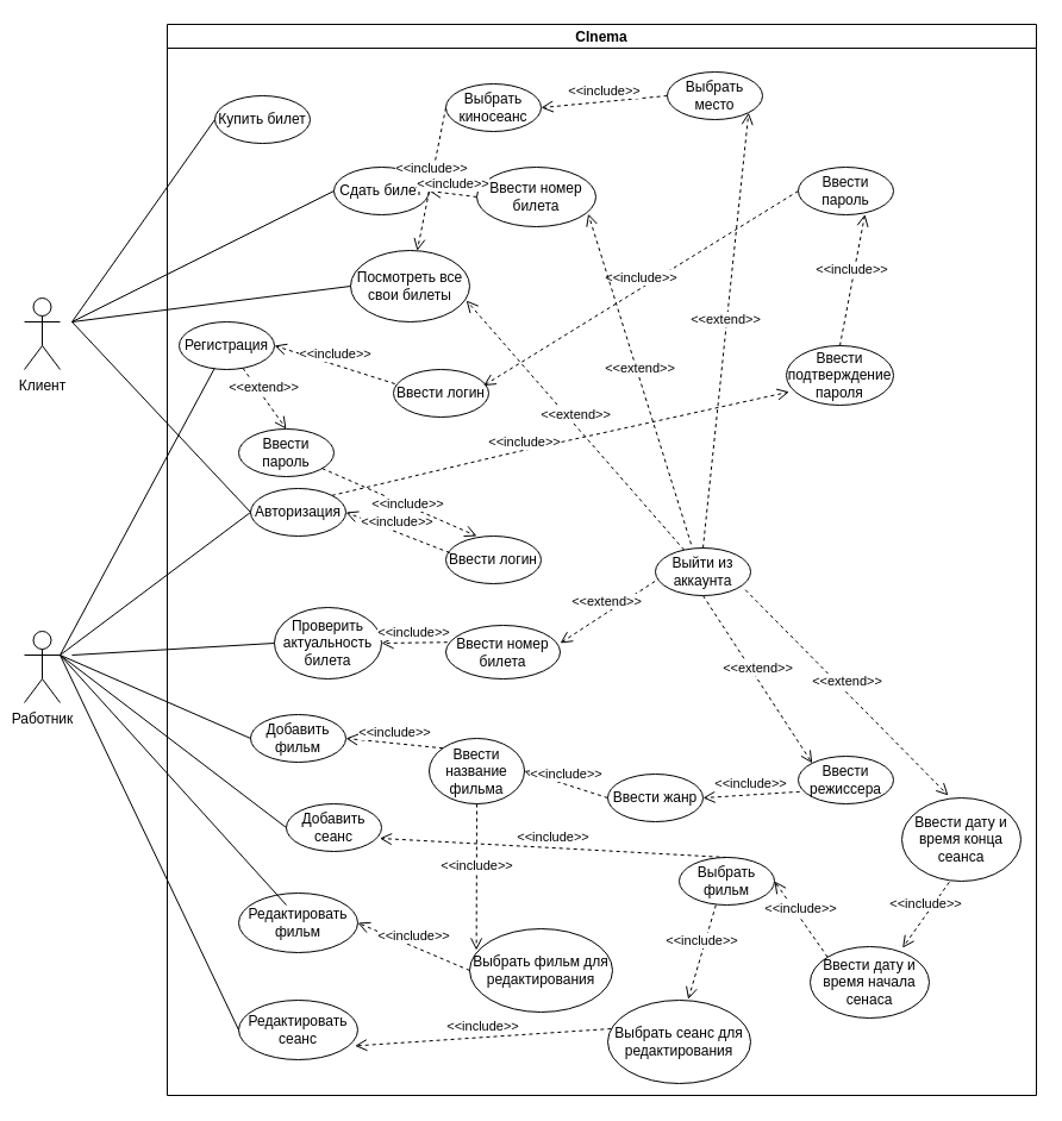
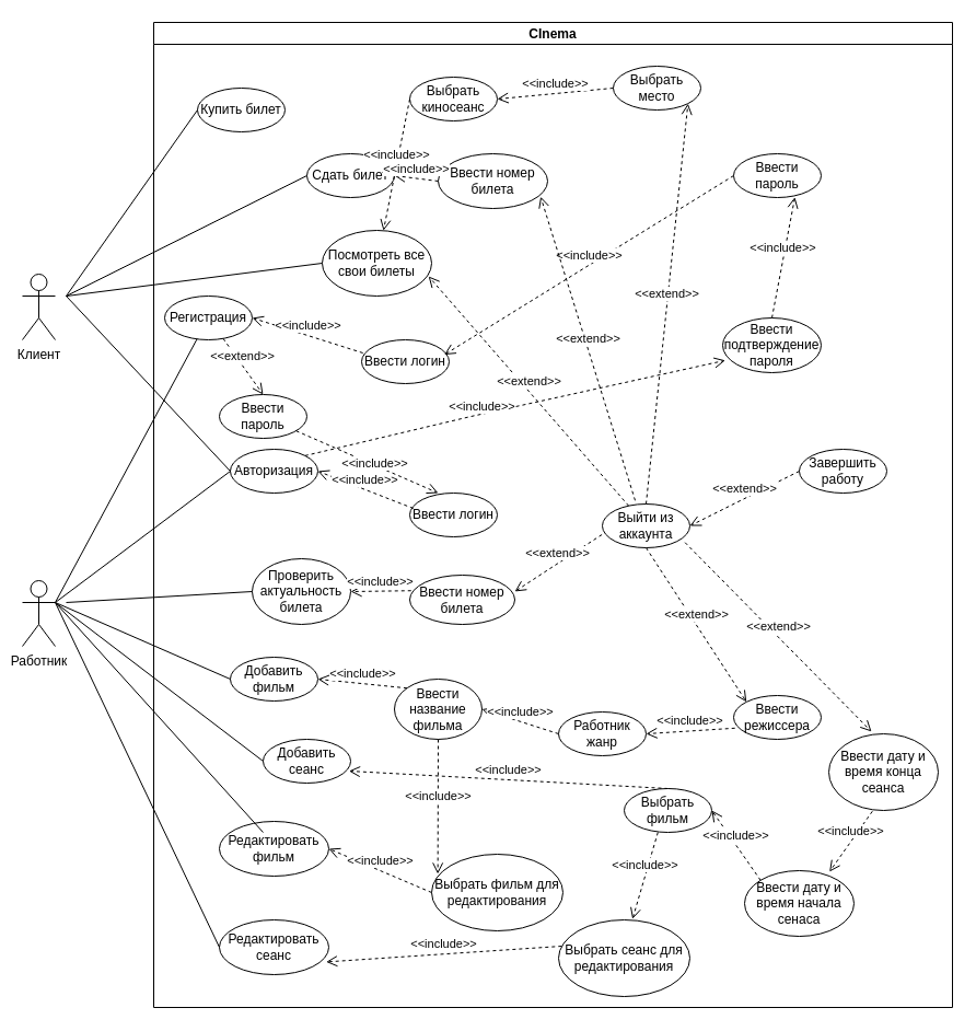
  <mxCell id="0" />
  <mxCell id="1" parent="0" />
  <mxCell id="2" value="CInema" style="swimlane;startSize=20;" vertex="1" parent="1"><mxGeometry x="140" y="20" width="730" height="900" as="geometry"><mxRectangle x="210" y="30" width="100" height="30" as="alternateBounds" /></mxGeometry></mxCell>
  <mxCell id="3" value="Выйти из аккаунта" style="ellipse;whiteSpace=wrap;html=1;" vertex="1" parent="2"><mxGeometry x="410" y="440" width="80" height="40" as="geometry" /></mxCell>
  <mxCell id="4" value="Авторизация" style="ellipse;whiteSpace=wrap;html=1;" vertex="1" parent="2"><mxGeometry x="70" y="390" width="80" height="40" as="geometry" /></mxCell>
  <mxCell id="5" value="Посмотреть все свои билеты" style="ellipse;whiteSpace=wrap;html=1;" vertex="1" parent="2"><mxGeometry x="154" y="190" width="100" height="60" as="geometry" /></mxCell>
  <mxCell id="6" value="Сдать билет" style="ellipse;whiteSpace=wrap;html=1;" vertex="1" parent="2"><mxGeometry x="140" y="120" width="80" height="40" as="geometry" /></mxCell>
  <mxCell id="7" value="Купить билет" style="ellipse;whiteSpace=wrap;html=1;" vertex="1" parent="2"><mxGeometry x="40" y="60" width="80" height="40" as="geometry" /></mxCell>
  <mxCell id="8" value="Выбрать киносеанс" style="ellipse;whiteSpace=wrap;html=1;" vertex="1" parent="2"><mxGeometry x="234" y="50" width="80" height="40" as="geometry" /></mxCell>
  <mxCell id="9" value="Ввести номер билета" style="ellipse;whiteSpace=wrap;html=1;" vertex="1" parent="2"><mxGeometry x="260" y="120" width="100" height="50" as="geometry" /></mxCell>
  <mxCell id="10" value="Выбрать место" style="ellipse;whiteSpace=wrap;html=1;" vertex="1" parent="2"><mxGeometry x="420" y="40" width="80" height="40" as="geometry" /></mxCell>
  <mxCell id="11" value="Регистрация" style="ellipse;whiteSpace=wrap;html=1;" vertex="1" parent="2"><mxGeometry x="10" y="250" width="80" height="40" as="geometry" /></mxCell>
+ <mxCell id="12" value="Завершить работу" style="ellipse;whiteSpace=wrap;html=1;" vertex="1" parent="2"><mxGeometry x="590" y="390" width="80" height="40" as="geometry" /></mxCell>
  <mxCell id="13" value="Добавить фильм" style="ellipse;whiteSpace=wrap;html=1;" vertex="1" parent="2"><mxGeometry x="70" y="580" width="80" height="40" as="geometry" /></mxCell>
  <mxCell id="14" value="Добавить сеанс" style="ellipse;whiteSpace=wrap;html=1;" vertex="1" parent="2"><mxGeometry x="100" y="655" width="80" height="40" as="geometry" /></mxCell>
  <mxCell id="15" value="Редактировать фильм" style="ellipse;whiteSpace=wrap;html=1;" vertex="1" parent="2"><mxGeometry x="60" y="730" width="100" height="50" as="geometry" /></mxCell>
  <mxCell id="16" value="Редактировать сеанс" style="ellipse;whiteSpace=wrap;html=1;" vertex="1" parent="2"><mxGeometry x="60" y="820" width="100" height="50" as="geometry" /></mxCell>
  <mxCell id="17" value="Ввести логин" style="ellipse;whiteSpace=wrap;html=1;" vertex="1" parent="2"><mxGeometry x="190" y="290" width="80" height="40" as="geometry" /></mxCell>
  <mxCell id="18" value="Ввести логин" style="ellipse;whiteSpace=wrap;html=1;" vertex="1" parent="2"><mxGeometry x="234" y="430" width="80" height="40" as="geometry" /></mxCell>
  <mxCell id="19" value="Ввести пароль" style="ellipse;whiteSpace=wrap;html=1;" vertex="1" parent="2"><mxGeometry x="530" y="120" width="80" height="40" as="geometry" /></mxCell>
  <mxCell id="20" value="Ввести подтверждение пароля" style="ellipse;whiteSpace=wrap;html=1;" vertex="1" parent="2"><mxGeometry x="520" y="270" width="90" height="50" as="geometry" /></mxCell>
  <mxCell id="21" value="Ввести пароль" style="ellipse;whiteSpace=wrap;html=1;" vertex="1" parent="2"><mxGeometry x="60" y="340" width="80" height="40" as="geometry" /></mxCell>
  <mxCell id="22" value="Ввести название фильма" style="ellipse;whiteSpace=wrap;html=1;" vertex="1" parent="2"><mxGeometry x="220" y="600" width="80" height="55" as="geometry" /></mxCell>
- <mxCell id="23" value="Ввести жанр" style="ellipse;whiteSpace=wrap;html=1;" vertex="1" parent="2"><mxGeometry x="370" y="630" width="80" height="40" as="geometry" /></mxCell>
+ <mxCell id="23" value="Работник жанр" style="ellipse;whiteSpace=wrap;html=1;" vertex="1" parent="2"><mxGeometry x="370" y="630" width="80" height="40" as="geometry" /></mxCell>
  <mxCell id="24" value="Ввести режиссера" style="ellipse;whiteSpace=wrap;html=1;" vertex="1" parent="2"><mxGeometry x="530" y="615" width="80" height="40" as="geometry" /></mxCell>
  <mxCell id="25" value="Выбрать фильм" style="ellipse;whiteSpace=wrap;html=1;" vertex="1" parent="2"><mxGeometry x="430" y="700" width="80" height="40" as="geometry" /></mxCell>
  <mxCell id="26" value="Ввести дату и время начала сенаса" style="ellipse;whiteSpace=wrap;html=1;" vertex="1" parent="2"><mxGeometry x="540" y="775" width="100" height="60" as="geometry" /></mxCell>
  <mxCell id="27" value="Ввести дату и время конца сеанса" style="ellipse;whiteSpace=wrap;html=1;" vertex="1" parent="2"><mxGeometry x="617" y="650" width="100" height="70" as="geometry" /></mxCell>
  <mxCell id="28" value="Выбрать фильм для редактирования" style="ellipse;whiteSpace=wrap;html=1;" vertex="1" parent="2"><mxGeometry x="254" y="760" width="120" height="70" as="geometry" /></mxCell>
  <mxCell id="29" value="Выбрать сеанс для редактирования" style="ellipse;whiteSpace=wrap;html=1;" vertex="1" parent="2"><mxGeometry x="370" y="820" width="120" height="70" as="geometry" /></mxCell>
  <mxCell id="30" value="Проверить актуальность билета" style="ellipse;whiteSpace=wrap;html=1;" vertex="1" parent="2"><mxGeometry x="90" y="490" width="90" height="60" as="geometry" /></mxCell>
  <mxCell id="31" value="&amp;lt;&amp;lt;include&amp;gt;&amp;gt;&lt;br&gt;" style="html=1;verticalAlign=bottom;endArrow=open;dashed=1;endSize=8;curved=0;rounded=0;exitX=0;exitY=0.5;exitDx=0;exitDy=0;" edge="1" parent="2" source="8" target="5"><mxGeometry relative="1" as="geometry"><mxPoint x="194" y="61" as="sourcePoint" /><mxPoint x="116" y="81" as="targetPoint" /></mxGeometry></mxCell>
  <mxCell id="32" value="&amp;lt;&amp;lt;include&amp;gt;&amp;gt;&lt;br&gt;" style="html=1;verticalAlign=bottom;endArrow=open;dashed=1;endSize=8;curved=0;rounded=0;exitX=0;exitY=0.5;exitDx=0;exitDy=0;entryX=1;entryY=0.5;entryDx=0;entryDy=0;" edge="1" parent="2" source="10" target="8"><mxGeometry relative="1" as="geometry"><mxPoint x="204" y="71" as="sourcePoint" /><mxPoint x="126" y="91" as="targetPoint" /></mxGeometry></mxCell>
  <mxCell id="33" value="&amp;lt;&amp;lt;include&amp;gt;&amp;gt;&lt;br&gt;" style="html=1;verticalAlign=bottom;endArrow=open;dashed=1;endSize=8;curved=0;rounded=0;exitX=0;exitY=0.5;exitDx=0;exitDy=0;entryX=1;entryY=0.5;entryDx=0;entryDy=0;" edge="1" parent="2" source="9" target="6"><mxGeometry relative="1" as="geometry"><mxPoint x="214" y="81" as="sourcePoint" /><mxPoint x="136" y="101" as="targetPoint" /></mxGeometry></mxCell>
  <mxCell id="34" value="&amp;lt;&amp;lt;include&amp;gt;&amp;gt;&lt;br&gt;" style="html=1;verticalAlign=bottom;endArrow=open;dashed=1;endSize=8;curved=0;rounded=0;exitX=0.015;exitY=0.3;exitDx=0;exitDy=0;exitPerimeter=0;entryX=1;entryY=0.5;entryDx=0;entryDy=0;" edge="1" parent="2" source="17" target="11"><mxGeometry relative="1" as="geometry"><mxPoint x="224" y="91" as="sourcePoint" /><mxPoint x="146" y="111" as="targetPoint" /></mxGeometry></mxCell>
  <mxCell id="35" value="&amp;lt;&amp;lt;include&amp;gt;&amp;gt;&lt;br&gt;" style="html=1;verticalAlign=bottom;endArrow=open;dashed=1;endSize=8;curved=0;rounded=0;exitX=0;exitY=0.5;exitDx=0;exitDy=0;entryX=0.945;entryY=0.34;entryDx=0;entryDy=0;entryPerimeter=0;" edge="1" parent="2" source="19" target="17"><mxGeometry relative="1" as="geometry"><mxPoint x="241" y="342" as="sourcePoint" /><mxPoint x="220" y="330" as="targetPoint" /></mxGeometry></mxCell>
  <mxCell id="36" value="&amp;lt;&amp;lt;include&amp;gt;&amp;gt;&lt;br&gt;" style="html=1;verticalAlign=bottom;endArrow=open;dashed=1;endSize=8;curved=0;rounded=0;exitX=0.5;exitY=0;exitDx=0;exitDy=0;entryX=0.7;entryY=0.99;entryDx=0;entryDy=0;entryPerimeter=0;" edge="1" parent="2" source="20" target="19"><mxGeometry relative="1" as="geometry"><mxPoint x="251" y="352" as="sourcePoint" /><mxPoint x="230" y="340" as="targetPoint" /></mxGeometry></mxCell>
  <mxCell id="37" value="&amp;lt;&amp;lt;include&amp;gt;&amp;gt;&lt;br&gt;" style="html=1;verticalAlign=bottom;endArrow=open;dashed=1;endSize=8;curved=0;rounded=0;exitX=0.04;exitY=0.35;exitDx=0;exitDy=0;entryX=1;entryY=0.5;entryDx=0;entryDy=0;exitPerimeter=0;" edge="1" parent="2" source="18" target="4"><mxGeometry relative="1" as="geometry"><mxPoint x="490" y="160" as="sourcePoint" /><mxPoint x="316" y="344" as="targetPoint" /></mxGeometry></mxCell>
  <mxCell id="38" value="&amp;lt;&amp;lt;include&amp;gt;&amp;gt;&lt;br&gt;" style="html=1;verticalAlign=bottom;endArrow=open;dashed=1;endSize=8;curved=0;rounded=0;entryX=0.325;entryY=0;entryDx=0;entryDy=0;entryPerimeter=0;" edge="1" parent="2" source="21" target="18"><mxGeometry x="0.144" y="-7" relative="1" as="geometry"><mxPoint x="490" y="160" as="sourcePoint" /><mxPoint x="316" y="344" as="targetPoint" /><mxPoint as="offset" /></mxGeometry></mxCell>
  <mxCell id="39" value="Ввести номер билета" style="ellipse;whiteSpace=wrap;html=1;" vertex="1" parent="2"><mxGeometry x="234" y="505" width="96" height="45" as="geometry" /></mxCell>
  <mxCell id="40" value="&amp;lt;&amp;lt;include&amp;gt;&amp;gt;&lt;br&gt;" style="html=1;verticalAlign=bottom;endArrow=open;dashed=1;endSize=8;curved=0;rounded=0;exitX=0.013;exitY=0.316;exitDx=0;exitDy=0;entryX=1;entryY=0.5;entryDx=0;entryDy=0;exitPerimeter=0;" edge="1" parent="2" source="39" target="30"><mxGeometry relative="1" as="geometry"><mxPoint x="213" y="434" as="sourcePoint" /><mxPoint x="160" y="420" as="targetPoint" /></mxGeometry></mxCell>
  <mxCell id="41" value="&amp;lt;&amp;lt;include&amp;gt;&amp;gt;&lt;br&gt;" style="html=1;verticalAlign=bottom;endArrow=open;dashed=1;endSize=8;curved=0;rounded=0;exitX=0;exitY=0;exitDx=0;exitDy=0;entryX=1;entryY=0.5;entryDx=0;entryDy=0;" edge="1" parent="2" source="22" target="13"><mxGeometry relative="1" as="geometry"><mxPoint x="245" y="529" as="sourcePoint" /><mxPoint x="190" y="530" as="targetPoint" /></mxGeometry></mxCell>
  <mxCell id="42" value="&amp;lt;&amp;lt;include&amp;gt;&amp;gt;&lt;br&gt;" style="html=1;verticalAlign=bottom;endArrow=open;dashed=1;endSize=8;curved=0;rounded=0;exitX=0.5;exitY=0;exitDx=0;exitDy=0;entryX=0.98;entryY=0.725;entryDx=0;entryDy=0;entryPerimeter=0;" edge="1" parent="2" source="25" target="14"><mxGeometry relative="1" as="geometry"><mxPoint x="255" y="539" as="sourcePoint" /><mxPoint x="200" y="540" as="targetPoint" /></mxGeometry></mxCell>
  <mxCell id="43" value="&amp;lt;&amp;lt;include&amp;gt;&amp;gt;&lt;br&gt;" style="html=1;verticalAlign=bottom;endArrow=open;dashed=1;endSize=8;curved=0;rounded=0;exitX=0;exitY=0.5;exitDx=0;exitDy=0;entryX=1;entryY=0.5;entryDx=0;entryDy=0;" edge="1" parent="2" source="23" target="22"><mxGeometry relative="1" as="geometry"><mxPoint x="330" y="710" as="sourcePoint" /><mxPoint x="188" y="694" as="targetPoint" /></mxGeometry></mxCell>
  <mxCell id="44" value="&amp;lt;&amp;lt;include&amp;gt;&amp;gt;&lt;br&gt;" style="html=1;verticalAlign=bottom;endArrow=open;dashed=1;endSize=8;curved=0;rounded=0;exitX=0.015;exitY=0.745;exitDx=0;exitDy=0;entryX=1;entryY=0.5;entryDx=0;entryDy=0;exitPerimeter=0;" edge="1" parent="2" source="24" target="23"><mxGeometry relative="1" as="geometry"><mxPoint x="340" y="720" as="sourcePoint" /><mxPoint x="198" y="704" as="targetPoint" /></mxGeometry></mxCell>
  <mxCell id="45" value="&amp;lt;&amp;lt;include&amp;gt;&amp;gt;&lt;br&gt;" style="html=1;verticalAlign=bottom;endArrow=open;dashed=1;endSize=8;curved=0;rounded=0;exitX=0;exitY=0;exitDx=0;exitDy=0;entryX=1;entryY=0.5;entryDx=0;entryDy=0;" edge="1" parent="2" source="26" target="25"><mxGeometry relative="1" as="geometry"><mxPoint x="350" y="730" as="sourcePoint" /><mxPoint x="208" y="714" as="targetPoint" /></mxGeometry></mxCell>
  <mxCell id="46" value="&amp;lt;&amp;lt;include&amp;gt;&amp;gt;&lt;br&gt;" style="html=1;verticalAlign=bottom;endArrow=open;dashed=1;endSize=8;curved=0;rounded=0;exitX=0.398;exitY=1.011;exitDx=0;exitDy=0;entryX=0.776;entryY=0.017;entryDx=0;entryDy=0;entryPerimeter=0;exitPerimeter=0;" edge="1" parent="2" source="27" target="26"><mxGeometry relative="1" as="geometry"><mxPoint x="360" y="740" as="sourcePoint" /><mxPoint x="218" y="724" as="targetPoint" /></mxGeometry></mxCell>
  <mxCell id="47" value="&amp;lt;&amp;lt;include&amp;gt;&amp;gt;&lt;br&gt;" style="html=1;verticalAlign=bottom;endArrow=open;dashed=1;endSize=8;curved=0;rounded=0;exitX=0;exitY=0.5;exitDx=0;exitDy=0;entryX=1;entryY=0.5;entryDx=0;entryDy=0;" edge="1" parent="2" source="28" target="15"><mxGeometry relative="1" as="geometry"><mxPoint x="370" y="750" as="sourcePoint" /><mxPoint x="228" y="734" as="targetPoint" /></mxGeometry></mxCell>
  <mxCell id="48" value="&amp;lt;&amp;lt;include&amp;gt;&amp;gt;&lt;br&gt;" style="html=1;verticalAlign=bottom;endArrow=open;dashed=1;endSize=8;curved=0;rounded=0;exitX=0.5;exitY=1;exitDx=0;exitDy=0;entryX=0.047;entryY=0.257;entryDx=0;entryDy=0;entryPerimeter=0;" edge="1" parent="2" source="22" target="28"><mxGeometry relative="1" as="geometry"><mxPoint x="380" y="760" as="sourcePoint" /><mxPoint x="238" y="744" as="targetPoint" /></mxGeometry></mxCell>
  <mxCell id="49" value="&amp;lt;&amp;lt;include&amp;gt;&amp;gt;&lt;br&gt;" style="html=1;verticalAlign=bottom;endArrow=open;dashed=1;endSize=8;curved=0;rounded=0;exitX=0.023;exitY=0.343;exitDx=0;exitDy=0;entryX=0.976;entryY=0.768;entryDx=0;entryDy=0;entryPerimeter=0;exitPerimeter=0;" edge="1" parent="2" source="29" target="16"><mxGeometry relative="1" as="geometry"><mxPoint x="390" y="770" as="sourcePoint" /><mxPoint x="248" y="754" as="targetPoint" /></mxGeometry></mxCell>
  <mxCell id="50" value="&amp;lt;&amp;lt;include&amp;gt;&amp;gt;&lt;br&gt;" style="html=1;verticalAlign=bottom;endArrow=open;dashed=1;endSize=8;curved=0;rounded=0;exitX=0.385;exitY=1;exitDx=0;exitDy=0;entryX=0.563;entryY=-0.011;entryDx=0;entryDy=0;entryPerimeter=0;exitPerimeter=0;" edge="1" parent="2" source="25" target="29"><mxGeometry relative="1" as="geometry"><mxPoint x="383" y="834" as="sourcePoint" /><mxPoint x="208" y="828" as="targetPoint" /></mxGeometry></mxCell>
  <mxCell id="51" value="&amp;lt;&amp;lt;extend&amp;gt;&amp;gt;" style="html=1;verticalAlign=bottom;endArrow=open;dashed=1;endSize=8;curved=0;rounded=0;entryX=1;entryY=1;entryDx=0;entryDy=0;exitX=0.5;exitY=0;exitDx=0;exitDy=0;" edge="1" parent="2" source="3" target="10"><mxGeometry relative="1" as="geometry"><mxPoint x="460" y="550" as="sourcePoint" /><mxPoint x="539" y="502" as="targetPoint" /></mxGeometry></mxCell>
  <mxCell id="52" value="&amp;lt;&amp;lt;extend&amp;gt;&amp;gt;" style="html=1;verticalAlign=bottom;endArrow=open;dashed=1;endSize=8;curved=0;rounded=0;entryX=1;entryY=0.333;entryDx=0;entryDy=0;exitX=-0.005;exitY=0.7;exitDx=0;exitDy=0;entryPerimeter=0;exitPerimeter=0;" edge="1" parent="2" source="3" target="39"><mxGeometry relative="1" as="geometry"><mxPoint x="470" y="560" as="sourcePoint" /><mxPoint x="549" y="512" as="targetPoint" /></mxGeometry></mxCell>
+ <mxCell id="53" value="&amp;lt;&amp;lt;extend&amp;gt;&amp;gt;" style="html=1;verticalAlign=bottom;endArrow=open;dashed=1;endSize=8;curved=0;rounded=0;entryX=1;entryY=0.5;entryDx=0;entryDy=0;exitX=0;exitY=0.5;exitDx=0;exitDy=0;" edge="1" parent="2" source="12" target="3"><mxGeometry relative="1" as="geometry"><mxPoint x="480" y="570" as="sourcePoint" /><mxPoint x="559" y="522" as="targetPoint" /></mxGeometry></mxCell>
  <mxCell id="54" value="&amp;lt;&amp;lt;extend&amp;gt;&amp;gt;" style="html=1;verticalAlign=bottom;endArrow=open;dashed=1;endSize=8;curved=0;rounded=0;exitX=0.5;exitY=1;exitDx=0;exitDy=0;entryX=0;entryY=0;entryDx=0;entryDy=0;" edge="1" parent="2" source="3" target="24"><mxGeometry relative="1" as="geometry"><mxPoint x="490" y="580" as="sourcePoint" /><mxPoint x="500" y="600" as="targetPoint" /></mxGeometry></mxCell>
  <mxCell id="55" value="&amp;lt;&amp;lt;extend&amp;gt;&amp;gt;" style="html=1;verticalAlign=bottom;endArrow=open;dashed=1;endSize=8;curved=0;rounded=0;entryX=0.39;entryY=-0.029;entryDx=0;entryDy=0;exitX=0.945;exitY=0.88;exitDx=0;exitDy=0;entryPerimeter=0;exitPerimeter=0;" edge="1" parent="2" source="3" target="27"><mxGeometry relative="1" as="geometry"><mxPoint x="500" y="590" as="sourcePoint" /><mxPoint x="579" y="542" as="targetPoint" /></mxGeometry></mxCell>
  <mxCell id="56" value="&amp;lt;&amp;lt;extend&amp;gt;&amp;gt;" style="html=1;verticalAlign=bottom;endArrow=open;dashed=1;endSize=8;curved=0;rounded=0;entryX=0.936;entryY=0.784;entryDx=0;entryDy=0;exitX=0.375;exitY=-0.08;exitDx=0;exitDy=0;entryPerimeter=0;exitPerimeter=0;" edge="1" parent="2" source="3" target="9"><mxGeometry relative="1" as="geometry"><mxPoint x="460" y="450" as="sourcePoint" /><mxPoint x="498" y="84" as="targetPoint" /></mxGeometry></mxCell>
  <mxCell id="57" value="&amp;lt;&amp;lt;extend&amp;gt;&amp;gt;" style="html=1;verticalAlign=bottom;endArrow=open;dashed=1;endSize=8;curved=0;rounded=0;entryX=0.972;entryY=0.7;entryDx=0;entryDy=0;entryPerimeter=0;" edge="1" parent="2" source="3" target="5"><mxGeometry relative="1" as="geometry"><mxPoint x="470" y="460" as="sourcePoint" /><mxPoint x="508" y="94" as="targetPoint" /></mxGeometry></mxCell>
  <mxCell id="58" value="&amp;lt;&amp;lt;include&amp;gt;&amp;gt;&lt;br&gt;" style="html=1;verticalAlign=bottom;endArrow=open;dashed=1;endSize=8;curved=0;rounded=0;exitX=1;exitY=0;exitDx=0;exitDy=0;entryX=0.027;entryY=0.776;entryDx=0;entryDy=0;entryPerimeter=0;" edge="1" parent="2" source="4" target="20"><mxGeometry x="-0.159" y="-2" relative="1" as="geometry"><mxPoint x="575" y="280" as="sourcePoint" /><mxPoint x="596" y="170" as="targetPoint" /><Array as="points"><mxPoint x="290" y="360" /></Array><mxPoint as="offset" /></mxGeometry></mxCell>
  <mxCell id="59" value="&amp;lt;&amp;lt;extend&amp;gt;&amp;gt;" style="html=1;verticalAlign=bottom;endArrow=open;dashed=1;endSize=8;curved=0;rounded=0;entryX=0.5;entryY=0;entryDx=0;entryDy=0;" edge="1" parent="2" source="11" target="21"><mxGeometry relative="1" as="geometry"><mxPoint x="450" y="447" as="sourcePoint" /><mxPoint x="364" y="169" as="targetPoint" /></mxGeometry></mxCell>
  <mxCell id="60" value="Клиент" style="shape=umlActor;verticalLabelPosition=bottom;verticalAlign=top;html=1;outlineConnect=0;" vertex="1" parent="1"><mxGeometry x="20" y="250" width="30" height="60" as="geometry" /></mxCell>
  <mxCell id="61" value="Работник" style="shape=umlActor;verticalLabelPosition=bottom;verticalAlign=top;html=1;outlineConnect=0;" vertex="1" parent="1"><mxGeometry x="20" y="530" width="30" height="60" as="geometry" /></mxCell>
  <mxCell id="62" value="" style="endArrow=none;html=1;rounded=0;exitX=0;exitY=0.5;exitDx=0;exitDy=0;" edge="1" parent="1" source="7"><mxGeometry width="50" height="50" relative="1" as="geometry"><mxPoint x="206" y="291" as="sourcePoint" /><mxPoint x="60" y="270" as="targetPoint" /></mxGeometry></mxCell>
  <mxCell id="63" value="" style="endArrow=none;html=1;rounded=0;exitX=0;exitY=0.5;exitDx=0;exitDy=0;" edge="1" parent="1" source="6"><mxGeometry width="50" height="50" relative="1" as="geometry"><mxPoint x="216" y="301" as="sourcePoint" /><mxPoint x="60" y="270" as="targetPoint" /></mxGeometry></mxCell>
  <mxCell id="64" value="" style="endArrow=none;html=1;rounded=0;exitX=0;exitY=0.5;exitDx=0;exitDy=0;" edge="1" parent="1" source="5"><mxGeometry width="50" height="50" relative="1" as="geometry"><mxPoint x="226" y="311" as="sourcePoint" /><mxPoint x="60" y="270" as="targetPoint" /></mxGeometry></mxCell>
  <mxCell id="65" value="" style="endArrow=none;html=1;rounded=0;" edge="1" parent="1"><mxGeometry width="50" height="50" relative="1" as="geometry"><mxPoint x="240" y="760" as="sourcePoint" /><mxPoint x="50" y="550" as="targetPoint" /></mxGeometry></mxCell>
  <mxCell id="66" value="" style="endArrow=none;html=1;rounded=0;exitX=0;exitY=0.5;exitDx=0;exitDy=0;" edge="1" parent="1" source="4"><mxGeometry width="50" height="50" relative="1" as="geometry"><mxPoint x="246" y="331" as="sourcePoint" /><mxPoint x="60" y="270" as="targetPoint" /></mxGeometry></mxCell>
  <mxCell id="67" value="" style="endArrow=none;html=1;rounded=0;entryX=1;entryY=0.333;entryDx=0;entryDy=0;entryPerimeter=0;" edge="1" parent="1" source="11" target="61"><mxGeometry width="50" height="50" relative="1" as="geometry"><mxPoint x="270" y="340" as="sourcePoint" /><mxPoint x="130" y="179" as="targetPoint" /></mxGeometry></mxCell>
  <mxCell id="68" value="" style="endArrow=none;html=1;rounded=0;exitX=0;exitY=0.5;exitDx=0;exitDy=0;" edge="1" parent="1" source="4"><mxGeometry width="50" height="50" relative="1" as="geometry"><mxPoint x="266" y="351" as="sourcePoint" /><mxPoint x="50" y="550" as="targetPoint" /></mxGeometry></mxCell>
  <mxCell id="69" value="" style="endArrow=none;html=1;rounded=0;exitX=0;exitY=0.5;exitDx=0;exitDy=0;" edge="1" parent="1" source="30"><mxGeometry width="50" height="50" relative="1" as="geometry"><mxPoint x="276" y="361" as="sourcePoint" /><mxPoint x="60" y="550" as="targetPoint" /></mxGeometry></mxCell>
  <mxCell id="70" value="" style="endArrow=none;html=1;rounded=0;exitX=0;exitY=0.5;exitDx=0;exitDy=0;" edge="1" parent="1" source="13"><mxGeometry width="50" height="50" relative="1" as="geometry"><mxPoint x="286" y="371" as="sourcePoint" /><mxPoint x="50" y="550" as="targetPoint" /></mxGeometry></mxCell>
  <mxCell id="71" value="" style="endArrow=none;html=1;rounded=0;exitX=0;exitY=0.5;exitDx=0;exitDy=0;" edge="1" parent="1" source="14"><mxGeometry width="50" height="50" relative="1" as="geometry"><mxPoint x="186" y="692" as="sourcePoint" /><mxPoint x="50" y="550" as="targetPoint" /></mxGeometry></mxCell>
  <mxCell id="72" value="" style="endArrow=none;html=1;rounded=0;exitX=0;exitY=0.5;exitDx=0;exitDy=0;" edge="1" parent="1" source="16"><mxGeometry width="50" height="50" relative="1" as="geometry"><mxPoint x="306" y="391" as="sourcePoint" /><mxPoint x="50" y="550" as="targetPoint" /></mxGeometry></mxCell>
